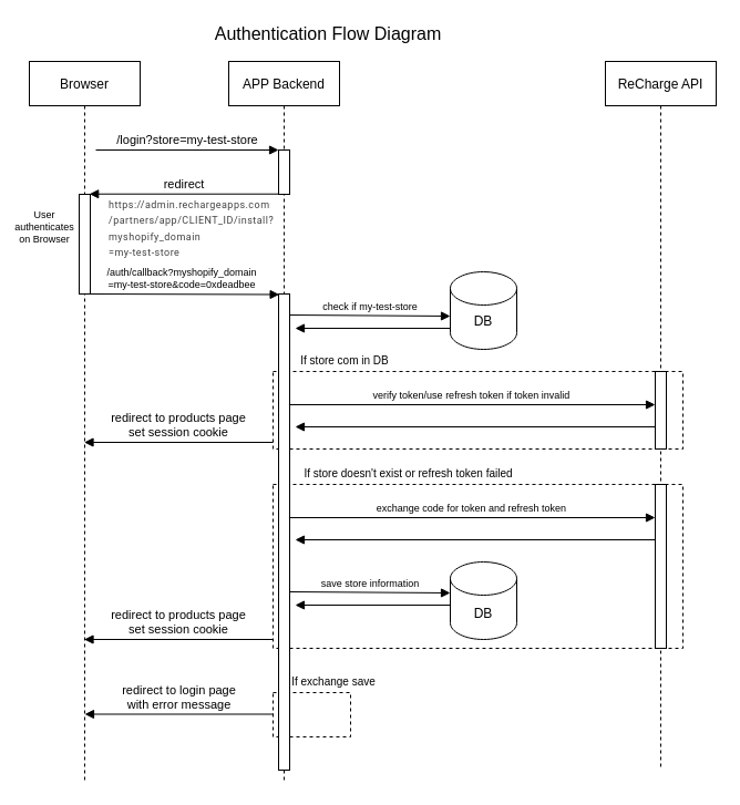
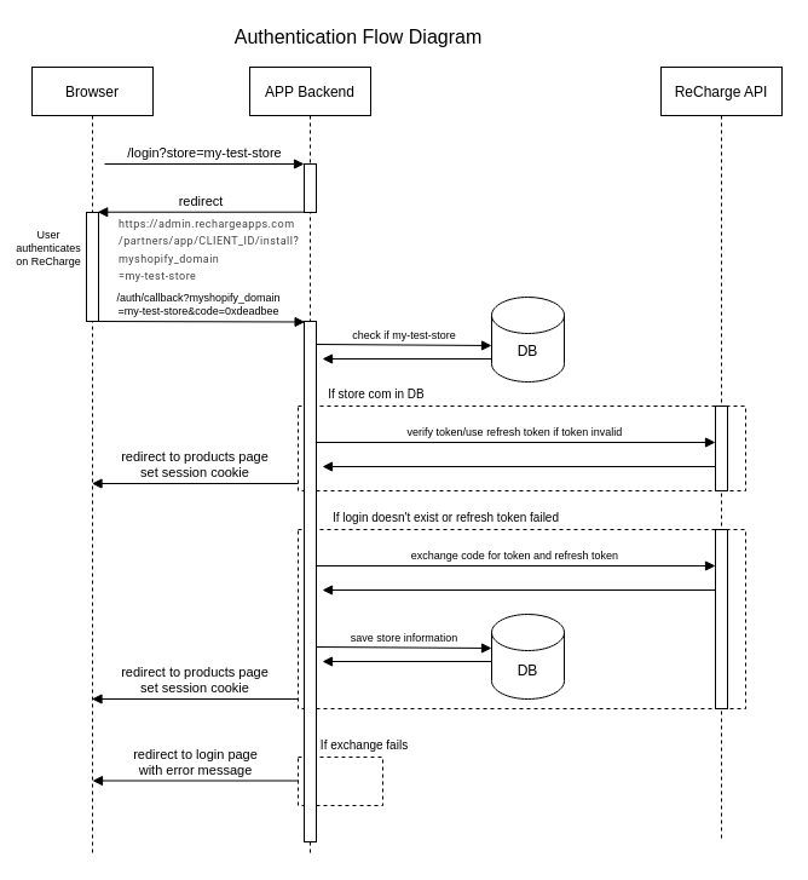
  <mxCell id="0" />
  <mxCell id="1" parent="0" />
  <mxCell id="2" value="" style="rounded=0;whiteSpace=wrap;html=1;dashed=1;fontSize=9;" vertex="1" parent="1"><mxGeometry x="246" y="625" width="70" height="40" as="geometry" /></mxCell>
  <mxCell id="3" value="" style="rounded=0;whiteSpace=wrap;html=1;dashed=1;fontSize=9;" vertex="1" parent="1"><mxGeometry x="246" y="437" width="370" height="148" as="geometry" /></mxCell>
  <mxCell id="4" value="" style="rounded=0;whiteSpace=wrap;html=1;dashed=1;fontSize=9;" vertex="1" parent="1"><mxGeometry x="246" y="335" width="370" height="70" as="geometry" /></mxCell>
  <mxCell id="5" value="Browser" style="shape=umlLifeline;perimeter=lifelinePerimeter;container=1;collapsible=0;recursiveResize=0;rounded=0;shadow=0;strokeWidth=1;" parent="1" vertex="1"><mxGeometry x="26" y="55" width="100" height="650" as="geometry" /></mxCell>
  <mxCell id="6" value="" style="points=[];perimeter=orthogonalPerimeter;rounded=0;shadow=0;strokeWidth=1;" vertex="1" parent="5"><mxGeometry x="45" y="120" width="10" height="90" as="geometry" /></mxCell>
  <mxCell id="7" value="APP Backend" style="shape=umlLifeline;perimeter=lifelinePerimeter;container=1;collapsible=0;recursiveResize=0;rounded=0;shadow=0;strokeWidth=1;" parent="1" vertex="1"><mxGeometry x="206" y="55" width="100" height="650" as="geometry" /></mxCell>
  <mxCell id="8" value="" style="points=[];perimeter=orthogonalPerimeter;rounded=0;shadow=0;strokeWidth=1;" parent="7" vertex="1"><mxGeometry x="45" y="80" width="10" height="40" as="geometry" /></mxCell>
  <mxCell id="9" value="/login?store=my-test-store" style="verticalAlign=bottom;endArrow=block;entryX=0;entryY=0;shadow=0;strokeWidth=1;" parent="1" target="8" edge="1"><mxGeometry relative="1" as="geometry"><mxPoint x="86" y="135" as="sourcePoint" /></mxGeometry></mxCell>
  <mxCell id="10" value="redirect" style="verticalAlign=bottom;endArrow=block;entryX=0.92;entryY=-0.003;shadow=0;strokeWidth=1;entryDx=0;entryDy=0;entryPerimeter=0;" parent="1" source="8" target="6" edge="1"><mxGeometry relative="1" as="geometry"><mxPoint x="146" y="175" as="sourcePoint" /><mxPoint x="86" y="175" as="targetPoint" /></mxGeometry></mxCell>
  <mxCell id="11" value="&lt;font style=&quot;font-size: 16px&quot;&gt;Authentication Flow Diagram&lt;/font&gt;" style="text;html=1;strokeColor=none;fillColor=none;align=center;verticalAlign=middle;whiteSpace=wrap;rounded=0;" vertex="1" parent="1"><mxGeometry x="186" y="20" width="220" height="20" as="geometry" /></mxCell>
  <mxCell id="12" value="ReCharge API" style="shape=umlLifeline;perimeter=lifelinePerimeter;container=1;collapsible=0;recursiveResize=0;rounded=0;shadow=0;strokeWidth=1;" vertex="1" parent="1"><mxGeometry x="546" y="55" width="100" height="640" as="geometry" /></mxCell>
  <mxCell id="13" value="" style="shape=cylinder3;whiteSpace=wrap;html=1;boundedLbl=1;backgroundOutline=1;size=15;" vertex="1" parent="1"><mxGeometry x="406" y="245" width="60" height="70" as="geometry" /></mxCell>
  <mxCell id="14" value="DB" style="text;html=1;strokeColor=none;fillColor=none;align=center;verticalAlign=middle;whiteSpace=wrap;rounded=0;" vertex="1" parent="1"><mxGeometry x="416" y="280" width="40" height="20" as="geometry" /></mxCell>
  <mxCell id="15" value="&lt;span style=&quot;color: rgb(66 , 66 , 66) ; font-family: &amp;#34;roboto&amp;#34; , sans-serif ; letter-spacing: 0.47px ; background-color: rgb(255 , 255 , 255)&quot;&gt;&lt;font style=&quot;font-size: 9px&quot;&gt;https://admin.rechargeapps.com&lt;br&gt;/partners/app/CLIENT_ID/install?myshopify_domain&lt;br&gt;=my-test-store&lt;/font&gt;&lt;/span&gt;" style="text;html=1;strokeColor=none;fillColor=none;align=left;verticalAlign=middle;whiteSpace=wrap;rounded=0;" vertex="1" parent="1"><mxGeometry x="96" y="195" width="160" height="20" as="geometry" /></mxCell>
  <mxCell id="16" value="/auth/callback?myshopify_domain&#10;=my-test-store&amp;code=0xdeadbee" style="verticalAlign=bottom;endArrow=block;entryX=0;entryY=0;shadow=0;strokeWidth=1;exitX=0.494;exitY=0.265;exitDx=0;exitDy=0;exitPerimeter=0;fontSize=9;fontStyle=0" edge="1" parent="1"><mxGeometry relative="1" as="geometry"><mxPoint x="76" y="265" as="sourcePoint" /><mxPoint x="251.6" y="265.5" as="targetPoint" /></mxGeometry></mxCell>
  <mxCell id="17" value="" style="points=[];perimeter=orthogonalPerimeter;rounded=0;shadow=0;strokeWidth=1;" vertex="1" parent="1"><mxGeometry x="251" y="265" width="10" height="430" as="geometry" /></mxCell>
  <mxCell id="18" value="check if my-test-store" style="verticalAlign=bottom;endArrow=block;shadow=0;strokeWidth=1;exitX=0.494;exitY=0.265;exitDx=0;exitDy=0;exitPerimeter=0;fontSize=9;fontStyle=0" edge="1" parent="1"><mxGeometry relative="1" as="geometry"><mxPoint x="261" y="284" as="sourcePoint" /><mxPoint x="406" y="285" as="targetPoint" /></mxGeometry></mxCell>
  <mxCell id="19" value="&lt;font size=&quot;1&quot;&gt;If store com in DB&lt;/font&gt;" style="text;html=1;strokeColor=none;fillColor=none;align=center;verticalAlign=middle;whiteSpace=wrap;rounded=0;dashed=1;fontSize=9;" vertex="1" parent="1"><mxGeometry x="251" y="315" width="120" height="20" as="geometry" /></mxCell>
  <mxCell id="20" value="" style="points=[];perimeter=orthogonalPerimeter;rounded=0;shadow=0;strokeWidth=1;" vertex="1" parent="1"><mxGeometry x="591" y="335" width="10" height="70" as="geometry" /></mxCell>
  <mxCell id="21" value="verify token/use refresh token if token invalid" style="verticalAlign=bottom;endArrow=block;shadow=0;strokeWidth=1;exitX=0.494;exitY=0.265;exitDx=0;exitDy=0;exitPerimeter=0;fontSize=9;fontStyle=0;" edge="1" parent="1" target="20"><mxGeometry relative="1" as="geometry"><mxPoint x="260.4" y="365" as="sourcePoint" /><mxPoint x="586" y="366" as="targetPoint" /></mxGeometry></mxCell>
  <mxCell id="22" value="" style="verticalAlign=bottom;endArrow=block;shadow=0;strokeWidth=1;" edge="1" parent="1"><mxGeometry relative="1" as="geometry"><mxPoint x="591" y="385" as="sourcePoint" /><mxPoint x="266" y="385" as="targetPoint" /></mxGeometry></mxCell>
  <mxCell id="23" value="" style="verticalAlign=bottom;endArrow=block;shadow=0;strokeWidth=1;" edge="1" parent="1"><mxGeometry relative="1" as="geometry"><mxPoint x="406" y="296" as="sourcePoint" /><mxPoint x="266" y="296" as="targetPoint" /></mxGeometry></mxCell>
  <mxCell id="24" value="redirect to products page&#10;set session cookie" style="verticalAlign=bottom;endArrow=block;shadow=0;strokeWidth=1;" edge="1" parent="1"><mxGeometry relative="1" as="geometry"><mxPoint x="246" y="399" as="sourcePoint" /><mxPoint x="75.5" y="399" as="targetPoint" /></mxGeometry></mxCell>
- <mxCell id="25" value="User&lt;br&gt;authenticates&lt;br&gt;on Browser" style="text;html=1;strokeColor=none;fillColor=none;align=center;verticalAlign=middle;whiteSpace=wrap;rounded=0;dashed=1;fontSize=9;" vertex="1" parent="1"><mxGeometry x="20.2" y="195" width="40" height="20" as="geometry" /></mxCell>
- <mxCell id="26" value="&lt;font size=&quot;1&quot;&gt;If store doesn't exist or refresh token failed&lt;/font&gt;" style="text;html=1;strokeColor=none;fillColor=none;align=center;verticalAlign=middle;whiteSpace=wrap;rounded=0;dashed=1;fontSize=9;" vertex="1" parent="1"><mxGeometry x="246" y="417" width="245" height="20" as="geometry" /></mxCell>
+ <mxCell id="25" value="User&lt;br&gt;authenticates&lt;br&gt;on ReCharge" style="text;html=1;strokeColor=none;fillColor=none;align=center;verticalAlign=middle;whiteSpace=wrap;rounded=0;dashed=1;fontSize=9;" vertex="1" parent="1"><mxGeometry x="20.2" y="195" width="40" height="20" as="geometry" /></mxCell>
+ <mxCell id="26" value="&lt;font size=&quot;1&quot;&gt;If login doesn't exist or refresh token failed&lt;/font&gt;" style="text;html=1;strokeColor=none;fillColor=none;align=center;verticalAlign=middle;whiteSpace=wrap;rounded=0;dashed=1;fontSize=9;" vertex="1" parent="1"><mxGeometry x="246" y="417" width="245" height="20" as="geometry" /></mxCell>
  <mxCell id="27" value="exchange code for token and refresh token" style="verticalAlign=bottom;endArrow=block;shadow=0;strokeWidth=1;exitX=0.494;exitY=0.265;exitDx=0;exitDy=0;exitPerimeter=0;fontSize=9;fontStyle=0;" edge="1" parent="1"><mxGeometry relative="1" as="geometry"><mxPoint x="260.4" y="467" as="sourcePoint" /><mxPoint x="591" y="467" as="targetPoint" /></mxGeometry></mxCell>
  <mxCell id="28" value="" style="verticalAlign=bottom;endArrow=block;shadow=0;strokeWidth=1;" edge="1" parent="1"><mxGeometry relative="1" as="geometry"><mxPoint x="591" y="487" as="sourcePoint" /><mxPoint x="266" y="487" as="targetPoint" /></mxGeometry></mxCell>
  <mxCell id="29" value="DB" style="text;html=1;strokeColor=none;fillColor=none;align=center;verticalAlign=middle;whiteSpace=wrap;rounded=0;" vertex="1" parent="1"><mxGeometry x="416" y="545" width="40" height="20" as="geometry" /></mxCell>
  <mxCell id="30" value="save store information" style="verticalAlign=bottom;endArrow=block;shadow=0;strokeWidth=1;exitX=0.494;exitY=0.265;exitDx=0;exitDy=0;exitPerimeter=0;fontSize=9;fontStyle=0" edge="1" parent="1"><mxGeometry relative="1" as="geometry"><mxPoint x="261" y="534" as="sourcePoint" /><mxPoint x="406" y="535" as="targetPoint" /></mxGeometry></mxCell>
  <mxCell id="31" value="" style="verticalAlign=bottom;endArrow=block;shadow=0;strokeWidth=1;" edge="1" parent="1"><mxGeometry relative="1" as="geometry"><mxPoint x="406" y="546" as="sourcePoint" /><mxPoint x="266" y="546" as="targetPoint" /></mxGeometry></mxCell>
  <mxCell id="32" value="" style="shape=cylinder3;whiteSpace=wrap;html=1;boundedLbl=1;backgroundOutline=1;size=15;" vertex="1" parent="1"><mxGeometry x="406" y="507" width="60" height="70" as="geometry" /></mxCell>
  <mxCell id="33" value="DB" style="text;html=1;strokeColor=none;fillColor=none;align=center;verticalAlign=middle;whiteSpace=wrap;rounded=0;" vertex="1" parent="1"><mxGeometry x="416" y="544" width="40" height="20" as="geometry" /></mxCell>
  <mxCell id="34" value="" style="points=[];perimeter=orthogonalPerimeter;rounded=0;shadow=0;strokeWidth=1;" vertex="1" parent="1"><mxGeometry x="591" y="437" width="10" height="148" as="geometry" /></mxCell>
  <mxCell id="35" value="redirect to products page&#10;set session cookie" style="verticalAlign=bottom;endArrow=block;shadow=0;strokeWidth=1;" edge="1" parent="1"><mxGeometry relative="1" as="geometry"><mxPoint x="246" y="577" as="sourcePoint" /><mxPoint x="75.5" y="577" as="targetPoint" /></mxGeometry></mxCell>
- <mxCell id="36" value="&lt;font size=&quot;1&quot;&gt;If exchange save&lt;/font&gt;" style="text;html=1;strokeColor=none;fillColor=none;align=center;verticalAlign=middle;whiteSpace=wrap;rounded=0;dashed=1;fontSize=9;" vertex="1" parent="1"><mxGeometry x="246" y="605" width="110" height="20" as="geometry" /></mxCell>
+ <mxCell id="36" value="&lt;font size=&quot;1&quot;&gt;If exchange fails&lt;/font&gt;" style="text;html=1;strokeColor=none;fillColor=none;align=center;verticalAlign=middle;whiteSpace=wrap;rounded=0;dashed=1;fontSize=9;" vertex="1" parent="1"><mxGeometry x="246" y="605" width="110" height="20" as="geometry" /></mxCell>
  <mxCell id="37" value="redirect to login page&#10;with error message" style="verticalAlign=bottom;endArrow=block;shadow=0;strokeWidth=1;" edge="1" parent="1"><mxGeometry relative="1" as="geometry"><mxPoint x="246.5" y="644.5" as="sourcePoint" /><mxPoint x="76" y="644.5" as="targetPoint" /></mxGeometry></mxCell>
